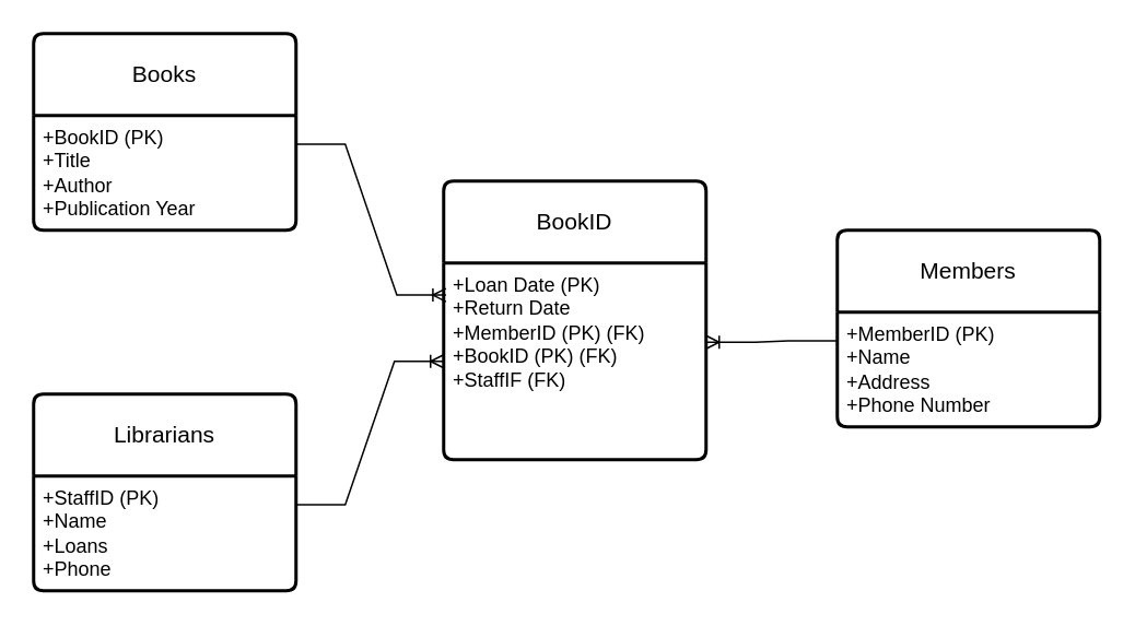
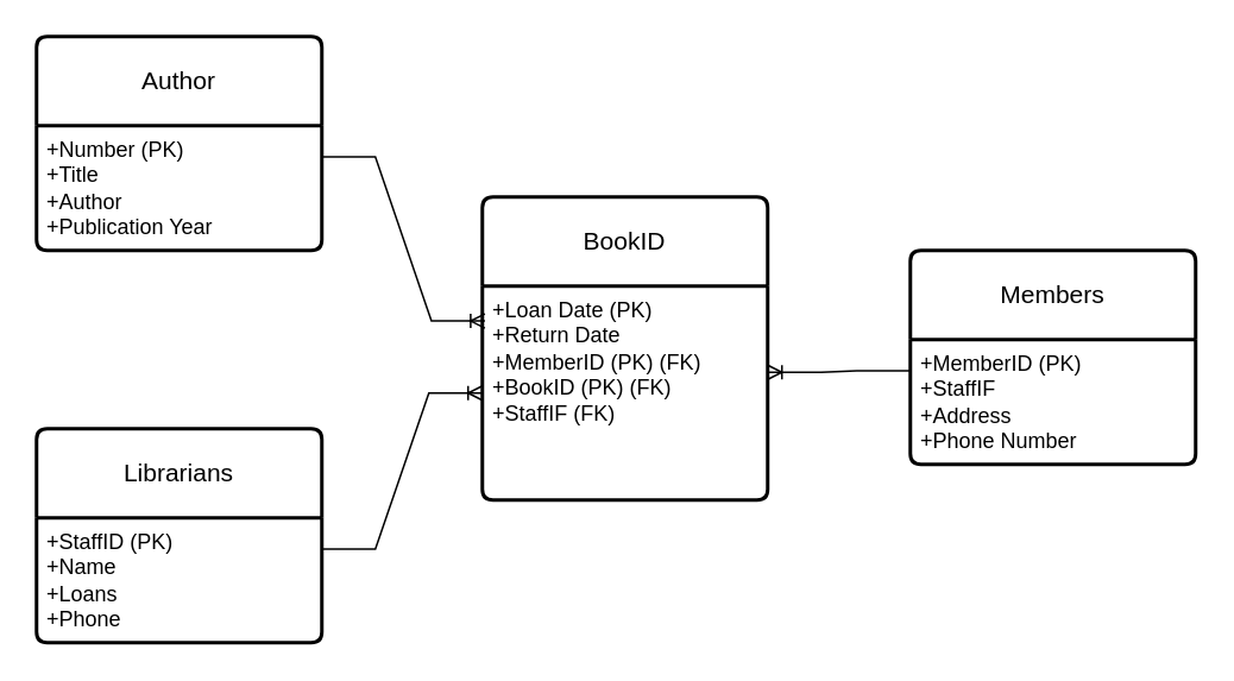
  <mxCell id="0" />
  <mxCell id="1" parent="0" />
  <mxCell id="2" value="BookID" style="swimlane;childLayout=stackLayout;horizontal=1;startSize=50;horizontalStack=0;rounded=1;fontSize=14;fontStyle=0;strokeWidth=2;resizeParent=0;resizeLast=1;shadow=0;dashed=0;align=center;arcSize=4;whiteSpace=wrap;html=1;" vertex="1" parent="1"><mxGeometry x="270" y="110" width="160" height="170" as="geometry" /></mxCell>
  <mxCell id="3" value="+Loan Date (PK)&lt;br&gt;+Return Date&lt;div&gt;+MemberID (PK) (FK)&lt;/div&gt;&lt;div&gt;+BookID (PK) (FK)&lt;/div&gt;&lt;div&gt;+StaffIF (FK)&lt;/div&gt;" style="align=left;strokeColor=none;fillColor=none;spacingLeft=4;fontSize=12;verticalAlign=top;resizable=0;rotatable=0;part=1;html=1;" vertex="1" parent="2"><mxGeometry y="50" width="160" height="120" as="geometry" /></mxCell>
  <mxCell id="4" value="Librarians" style="swimlane;childLayout=stackLayout;horizontal=1;startSize=50;horizontalStack=0;rounded=1;fontSize=14;fontStyle=0;strokeWidth=2;resizeParent=0;resizeLast=1;shadow=0;dashed=0;align=center;arcSize=4;whiteSpace=wrap;html=1;" vertex="1" parent="1"><mxGeometry x="20" y="240" width="160" height="120" as="geometry" /></mxCell>
  <mxCell id="5" value="+StaffID (PK)&lt;br&gt;+Name&lt;br&gt;+Loans&lt;div&gt;+Phone&lt;/div&gt;" style="align=left;strokeColor=none;fillColor=none;spacingLeft=4;fontSize=12;verticalAlign=top;resizable=0;rotatable=0;part=1;html=1;" vertex="1" parent="4"><mxGeometry y="50" width="160" height="70" as="geometry" /></mxCell>
- <mxCell id="6" value="Books" style="swimlane;childLayout=stackLayout;horizontal=1;startSize=50;horizontalStack=0;rounded=1;fontSize=14;fontStyle=0;strokeWidth=2;resizeParent=0;resizeLast=1;shadow=0;dashed=0;align=center;arcSize=4;whiteSpace=wrap;html=1;" vertex="1" parent="1"><mxGeometry x="20" y="20" width="160" height="120" as="geometry" /></mxCell>
- <mxCell id="7" value="+BookID (PK)&lt;br&gt;+Title&lt;br&gt;+Author&lt;div&gt;+Publication Year&lt;/div&gt;" style="align=left;strokeColor=none;fillColor=none;spacingLeft=4;fontSize=12;verticalAlign=top;resizable=0;rotatable=0;part=1;html=1;" vertex="1" parent="6"><mxGeometry y="50" width="160" height="70" as="geometry" /></mxCell>
+ <mxCell id="6" value="Author" style="swimlane;childLayout=stackLayout;horizontal=1;startSize=50;horizontalStack=0;rounded=1;fontSize=14;fontStyle=0;strokeWidth=2;resizeParent=0;resizeLast=1;shadow=0;dashed=0;align=center;arcSize=4;whiteSpace=wrap;html=1;" vertex="1" parent="1"><mxGeometry x="20" y="20" width="160" height="120" as="geometry" /></mxCell>
+ <mxCell id="7" value="+Number (PK)&lt;br&gt;+Title&lt;br&gt;+Author&lt;div&gt;+Publication Year&lt;/div&gt;" style="align=left;strokeColor=none;fillColor=none;spacingLeft=4;fontSize=12;verticalAlign=top;resizable=0;rotatable=0;part=1;html=1;" vertex="1" parent="6"><mxGeometry y="50" width="160" height="70" as="geometry" /></mxCell>
  <mxCell id="8" value="Members" style="swimlane;childLayout=stackLayout;horizontal=1;startSize=50;horizontalStack=0;rounded=1;fontSize=14;fontStyle=0;strokeWidth=2;resizeParent=0;resizeLast=1;shadow=0;dashed=0;align=center;arcSize=4;whiteSpace=wrap;html=1;" vertex="1" parent="1"><mxGeometry x="510" y="140" width="160" height="120" as="geometry" /></mxCell>
- <mxCell id="9" value="+MemberID (PK)&lt;br&gt;+Name&lt;br&gt;+Address&lt;div&gt;+Phone Number&lt;/div&gt;" style="align=left;strokeColor=none;fillColor=none;spacingLeft=4;fontSize=12;verticalAlign=top;resizable=0;rotatable=0;part=1;html=1;" vertex="1" parent="8"><mxGeometry y="50" width="160" height="70" as="geometry" /></mxCell>
+ <mxCell id="9" value="+MemberID (PK)&lt;br&gt;+StaffIF&lt;br&gt;+Address&lt;div&gt;+Phone Number&lt;/div&gt;" style="align=left;strokeColor=none;fillColor=none;spacingLeft=4;fontSize=12;verticalAlign=top;resizable=0;rotatable=0;part=1;html=1;" vertex="1" parent="8"><mxGeometry y="50" width="160" height="70" as="geometry" /></mxCell>
  <mxCell id="10" value="" style="edgeStyle=entityRelationEdgeStyle;fontSize=12;html=1;endArrow=ERoneToMany;rounded=0;entryX=1;entryY=0.403;entryDx=0;entryDy=0;entryPerimeter=0;exitX=0;exitY=0.25;exitDx=0;exitDy=0;" edge="1" parent="1" source="9" target="3"><mxGeometry width="100" height="100" relative="1" as="geometry"><mxPoint x="330" y="260" as="sourcePoint" /><mxPoint x="430" y="160" as="targetPoint" /></mxGeometry></mxCell>
  <mxCell id="11" value="" style="edgeStyle=entityRelationEdgeStyle;fontSize=12;html=1;endArrow=ERoneToMany;rounded=0;entryX=0.009;entryY=0.163;entryDx=0;entryDy=0;entryPerimeter=0;exitX=1;exitY=0.25;exitDx=0;exitDy=0;" edge="1" parent="1" source="7" target="3"><mxGeometry width="100" height="100" relative="1" as="geometry"><mxPoint x="330" y="260" as="sourcePoint" /><mxPoint x="430" y="160" as="targetPoint" /></mxGeometry></mxCell>
  <mxCell id="12" value="" style="edgeStyle=entityRelationEdgeStyle;fontSize=12;html=1;endArrow=ERoneToMany;rounded=0;exitX=1;exitY=0.25;exitDx=0;exitDy=0;entryX=0;entryY=0.5;entryDx=0;entryDy=0;" edge="1" parent="1" source="5" target="3"><mxGeometry width="100" height="100" relative="1" as="geometry"><mxPoint x="330" y="260" as="sourcePoint" /><mxPoint x="430" y="160" as="targetPoint" /><Array as="points"><mxPoint x="130" y="220" /></Array></mxGeometry></mxCell>
